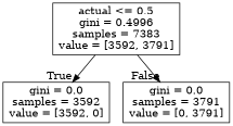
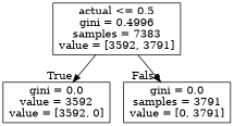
  digraph {
    node [shape=box]
    edge [labeldistance=2.5]
    n1 [label="actual <= 0.5\ngini = 0.4996\nsamples = 7383\nvalue = [3592, 3791]"]
-   n2 [label="gini = 0.0\nsamples = 3592\nvalue = [3592, 0]"]
+   n2 [label="gini = 0.0\nvalue = 3592\nvalue = [3592, 0]"]
    n3 [label="gini = 0.0\nsamples = 3791\nvalue = [0, 3791]"]
    n1 -> n2 [headlabel=True labelangle=45]
    n1 -> n3 [headlabel=False labelangle=-45]
  }
